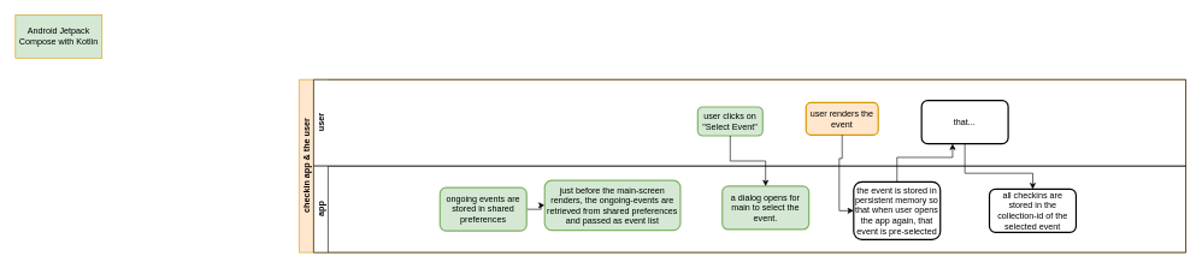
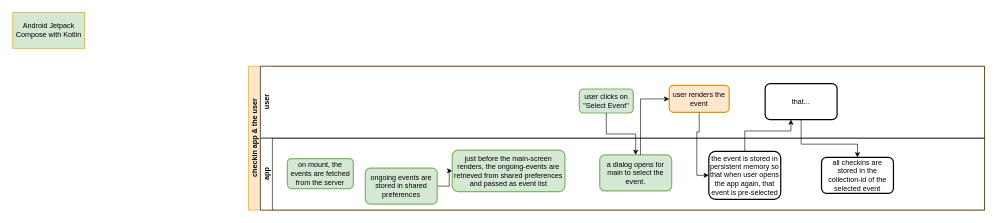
  <mxCell id="0" />
  <mxCell id="1" parent="0" />
  <mxCell id="2" value="checkin app &amp;amp; the user" style="swimlane;childLayout=stackLayout;resizeParent=1;resizeParentMax=0;horizontal=0;startSize=20;horizontalStack=0;html=1;fillColor=#ffe6cc;strokeColor=#d79b00;" parent="1" vertex="1"><mxGeometry x="413" y="110" width="1228" height="240" as="geometry"><mxRectangle x="60" y="50" width="32" height="104" as="alternateBounds" /></mxGeometry></mxCell>
  <mxCell id="3" value="&lt;div&gt;user&lt;/div&gt;" style="swimlane;startSize=20;horizontal=0;html=1;glass=0;swimlaneLine=0;rounded=0;arcSize=0;shadow=0;" parent="2" vertex="1"><mxGeometry x="20" width="1208" height="120" as="geometry"><mxRectangle x="20" width="558" height="26" as="alternateBounds" /></mxGeometry></mxCell>
  <mxCell id="4" value="&lt;div&gt;app&lt;/div&gt;" style="swimlane;startSize=20;horizontal=0;html=1;" parent="2" vertex="1"><mxGeometry x="20" y="120" width="1208" height="120" as="geometry" /></mxCell>
+ <mxCell id="5" value="on mount, the events are fetched from the server" style="rounded=1;whiteSpace=wrap;html=1;absoluteArcSize=1;arcSize=14;strokeWidth=2;fillColor=#d5e8d4;strokeColor=#82b366;" parent="4" vertex="1"><mxGeometry x="45" y="34" width="110" height="50" as="geometry" /></mxCell>
  <mxCell id="6" value="" style="edgeStyle=orthogonalEdgeStyle;rounded=0;orthogonalLoop=1;jettySize=auto;html=1;" parent="4" source="7" target="8" edge="1"><mxGeometry relative="1" as="geometry" /></mxCell>
- <mxCell id="7" value="ongoing events are stored in shared preferences" style="whiteSpace=wrap;html=1;rounded=1;arcSize=14;strokeWidth=2;fillColor=#d5e8d4;strokeColor=#82b366;" parent="4" vertex="1"><mxGeometry x="175" y="30" width="120" height="60" as="geometry" /></mxCell>
+ <mxCell id="7" value="ongoing events are stored in shared preferences" style="whiteSpace=wrap;html=1;rounded=1;arcSize=14;strokeWidth=2;fillColor=#d5e8d4;strokeColor=#82b366;" parent="4" vertex="1"><mxGeometry x="175" y="50" width="120" height="60" as="geometry" /></mxCell>
  <mxCell id="8" value="&lt;div&gt;just before the main-screen renders, the ongoing-events are retrieved from shared preferences and passed as event list&lt;/div&gt;" style="whiteSpace=wrap;html=1;rounded=1;arcSize=14;strokeWidth=2;fillColor=#d5e8d4;strokeColor=#82b366;" parent="4" vertex="1"><mxGeometry x="320" y="20" width="188" height="69" as="geometry" /></mxCell>
  <mxCell id="9" value="user renders the event" style="rounded=1;whiteSpace=wrap;html=1;absoluteArcSize=1;arcSize=14;strokeWidth=2;fillColor=#ffe6cc;strokeColor=#d79b00;" parent="4" vertex="1"><mxGeometry x="682" y="-88" width="100" height="45" as="geometry" /></mxCell>
  <mxCell id="10" value="user clicks on &quot;Select Event&quot;" style="rounded=1;whiteSpace=wrap;html=1;absoluteArcSize=1;arcSize=14;strokeWidth=2;fillColor=#d5e8d4;strokeColor=#82b366;" parent="4" vertex="1"><mxGeometry x="532" y="-82" width="90" height="40" as="geometry" /></mxCell>
  <mxCell id="11" value="that..." style="whiteSpace=wrap;html=1;rounded=1;arcSize=14;strokeWidth=2;" parent="4" vertex="1"><mxGeometry x="842" y="-91" width="120" height="60" as="geometry" /></mxCell>
  <mxCell id="12" value="a dialog opens for main to select the event." style="whiteSpace=wrap;html=1;rounded=1;arcSize=14;strokeWidth=2;fillColor=#d5e8d4;strokeColor=#82b366;" parent="4" vertex="1"><mxGeometry x="566" y="28" width="120" height="60" as="geometry" /></mxCell>
  <mxCell id="13" value="the event is stored in persistent memory so that when user opens the app again, that event is pre-selected" style="whiteSpace=wrap;html=1;rounded=1;arcSize=14;strokeWidth=2;" parent="4" vertex="1"><mxGeometry x="748" y="22" width="120" height="80" as="geometry" /></mxCell>
  <mxCell id="14" value="all checkins are stored in the collection-id of the selected event" style="whiteSpace=wrap;html=1;rounded=1;arcSize=14;strokeWidth=2;" parent="4" vertex="1"><mxGeometry x="936" y="32" width="120" height="60" as="geometry" /></mxCell>
  <mxCell id="15" value="" style="edgeStyle=orthogonalEdgeStyle;rounded=0;orthogonalLoop=1;jettySize=auto;html=1;" parent="4" source="13" target="11" edge="1"><mxGeometry relative="1" as="geometry"><Array as="points"><mxPoint x="808" y="-12" /><mxPoint x="885" y="-12" /></Array></mxGeometry></mxCell>
  <mxCell id="16" style="edgeStyle=orthogonalEdgeStyle;rounded=0;orthogonalLoop=1;jettySize=auto;html=1;entryX=0.5;entryY=0;entryDx=0;entryDy=0;" parent="4" source="11" target="14" edge="1"><mxGeometry relative="1" as="geometry"><Array as="points"><mxPoint x="902" y="10" /><mxPoint x="996" y="10" /></Array></mxGeometry></mxCell>
+ <mxCell id="17" value="" style="edgeStyle=orthogonalEdgeStyle;rounded=0;orthogonalLoop=1;jettySize=auto;html=1;entryX=0;entryY=0.5;entryDx=0;entryDy=0;" parent="4" source="12" target="9" edge="1"><mxGeometry relative="1" as="geometry"><Array as="points"><mxPoint x="634" y="-65" /></Array></mxGeometry></mxCell>
  <mxCell id="18" style="edgeStyle=orthogonalEdgeStyle;rounded=0;orthogonalLoop=1;jettySize=auto;html=1;entryX=0;entryY=0.5;entryDx=0;entryDy=0;" parent="4" source="9" target="13" edge="1"><mxGeometry relative="1" as="geometry" /></mxCell>
  <mxCell id="19" value="" style="edgeStyle=orthogonalEdgeStyle;rounded=0;orthogonalLoop=1;jettySize=auto;html=1;" parent="4" source="10" target="12" edge="1"><mxGeometry relative="1" as="geometry" /></mxCell>
  <mxCell id="20" value="Android Jetpack Compose with Kotlin" style="rounded=0;whiteSpace=wrap;html=1;fillColor=#d5e8d4;strokeColor=#d79b00;" parent="1" vertex="1"><mxGeometry x="20" y="20" width="120" height="60" as="geometry" /></mxCell>
